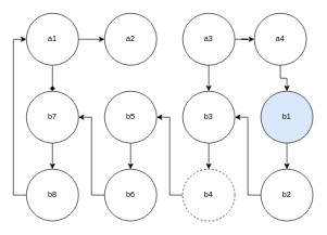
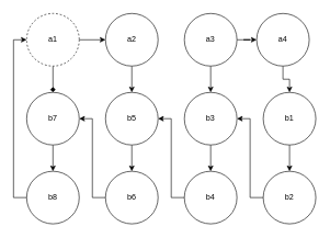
  <mxCell id="0" />
  <mxCell id="1" parent="0" />
  <mxCell id="2" style="edgeStyle=orthogonalEdgeStyle;rounded=0;orthogonalLoop=1;jettySize=auto;html=1;entryX=0;entryY=0.5;entryDx=0;entryDy=0;" edge="1" parent="1" source="4" target="6"><mxGeometry relative="1" as="geometry" /></mxCell>
  <mxCell id="3" style="edgeStyle=orthogonalEdgeStyle;rounded=0;orthogonalLoop=1;jettySize=auto;html=1;entryX=0.5;entryY=0;entryDx=0;entryDy=0;endArrow=diamond;" edge="1" parent="1" source="4" target="19"><mxGeometry relative="1" as="geometry" /></mxCell>
- <mxCell id="4" value="a1" style="ellipse;whiteSpace=wrap;html=1;aspect=fixed;" vertex="1" parent="1"><mxGeometry x="40" y="20" width="80" height="80" as="geometry" /></mxCell>
+ <mxCell id="4" value="a1" style="ellipse;whiteSpace=wrap;html=1;aspect=fixed;dashed=1;" vertex="1" parent="1"><mxGeometry x="40" y="20" width="80" height="80" as="geometry" /></mxCell>
+ <mxCell id="5" style="edgeStyle=orthogonalEdgeStyle;rounded=0;orthogonalLoop=1;jettySize=auto;html=1;entryX=0.5;entryY=0;entryDx=0;entryDy=0;" edge="1" parent="1" source="6" target="25"><mxGeometry relative="1" as="geometry" /></mxCell>
  <mxCell id="6" value="a2" style="ellipse;whiteSpace=wrap;html=1;aspect=fixed;" vertex="1" parent="1"><mxGeometry x="160" y="20" width="80" height="80" as="geometry" /></mxCell>
  <mxCell id="7" style="edgeStyle=orthogonalEdgeStyle;rounded=0;orthogonalLoop=1;jettySize=auto;html=1;entryX=0;entryY=0.5;entryDx=0;entryDy=0;" edge="1" parent="1" source="9" target="11"><mxGeometry relative="1" as="geometry" /></mxCell>
  <mxCell id="8" style="edgeStyle=orthogonalEdgeStyle;rounded=0;orthogonalLoop=1;jettySize=auto;html=1;entryX=0.5;entryY=0;entryDx=0;entryDy=0;" edge="1" parent="1" source="9" target="23"><mxGeometry relative="1" as="geometry" /></mxCell>
  <mxCell id="9" value="a3" style="ellipse;whiteSpace=wrap;html=1;aspect=fixed;" vertex="1" parent="1"><mxGeometry x="280" y="20" width="80" height="80" as="geometry" /></mxCell>
  <mxCell id="10" style="edgeStyle=orthogonalEdgeStyle;rounded=0;orthogonalLoop=1;jettySize=auto;html=1;entryX=0.5;entryY=0;entryDx=0;entryDy=0;" edge="1" parent="1" source="11" target="17"><mxGeometry relative="1" as="geometry" /></mxCell>
  <mxCell id="11" value="a4" style="ellipse;whiteSpace=wrap;html=1;aspect=fixed;" vertex="1" parent="1"><mxGeometry x="390" y="20" width="80" height="80" as="geometry" /></mxCell>
  <mxCell id="12" style="edgeStyle=orthogonalEdgeStyle;rounded=0;orthogonalLoop=1;jettySize=auto;html=1;entryX=1;entryY=0.5;entryDx=0;entryDy=0;" edge="1" parent="1" source="13" target="19"><mxGeometry relative="1" as="geometry" /></mxCell>
  <mxCell id="13" value="b6" style="ellipse;whiteSpace=wrap;html=1;aspect=fixed;" vertex="1" parent="1"><mxGeometry x="160" y="260" width="80" height="80" as="geometry" /></mxCell>
  <mxCell id="14" style="edgeStyle=orthogonalEdgeStyle;rounded=0;orthogonalLoop=1;jettySize=auto;html=1;entryX=1;entryY=0.5;entryDx=0;entryDy=0;" edge="1" parent="1" source="15" target="23"><mxGeometry relative="1" as="geometry" /></mxCell>
  <mxCell id="15" value="b2" style="ellipse;whiteSpace=wrap;html=1;aspect=fixed;" vertex="1" parent="1"><mxGeometry x="400" y="260" width="80" height="80" as="geometry" /></mxCell>
  <mxCell id="16" style="edgeStyle=orthogonalEdgeStyle;rounded=0;orthogonalLoop=1;jettySize=auto;html=1;" edge="1" parent="1" source="17" target="15"><mxGeometry relative="1" as="geometry" /></mxCell>
- <mxCell id="17" value="b1" style="ellipse;whiteSpace=wrap;html=1;aspect=fixed;fillColor=#dae8fc;" vertex="1" parent="1"><mxGeometry x="400" y="140" width="80" height="80" as="geometry" /></mxCell>
+ <mxCell id="17" value="b1" style="ellipse;whiteSpace=wrap;html=1;aspect=fixed;" vertex="1" parent="1"><mxGeometry x="400" y="140" width="80" height="80" as="geometry" /></mxCell>
  <mxCell id="18" style="edgeStyle=orthogonalEdgeStyle;rounded=0;orthogonalLoop=1;jettySize=auto;html=1;entryX=0.5;entryY=0;entryDx=0;entryDy=0;" edge="1" parent="1" source="19" target="21"><mxGeometry relative="1" as="geometry" /></mxCell>
  <mxCell id="19" value="b7" style="ellipse;whiteSpace=wrap;html=1;aspect=fixed;" vertex="1" parent="1"><mxGeometry x="40" y="140" width="80" height="80" as="geometry" /></mxCell>
  <mxCell id="20" style="edgeStyle=orthogonalEdgeStyle;rounded=0;orthogonalLoop=1;jettySize=auto;html=1;entryX=0;entryY=0.5;entryDx=0;entryDy=0;" edge="1" parent="1" source="21" target="4"><mxGeometry relative="1" as="geometry"><Array as="points"><mxPoint x="20" y="300" /><mxPoint x="20" y="60" /></Array></mxGeometry></mxCell>
  <mxCell id="21" value="b8" style="ellipse;whiteSpace=wrap;html=1;aspect=fixed;" vertex="1" parent="1"><mxGeometry x="40" y="260" width="80" height="80" as="geometry" /></mxCell>
  <mxCell id="22" style="edgeStyle=orthogonalEdgeStyle;rounded=0;orthogonalLoop=1;jettySize=auto;html=1;entryX=0.5;entryY=0;entryDx=0;entryDy=0;" edge="1" parent="1" source="23" target="27"><mxGeometry relative="1" as="geometry" /></mxCell>
  <mxCell id="23" value="b3" style="ellipse;whiteSpace=wrap;html=1;aspect=fixed;" vertex="1" parent="1"><mxGeometry x="280" y="140" width="80" height="80" as="geometry" /></mxCell>
  <mxCell id="24" style="edgeStyle=orthogonalEdgeStyle;rounded=0;orthogonalLoop=1;jettySize=auto;html=1;entryX=0.5;entryY=0;entryDx=0;entryDy=0;" edge="1" parent="1" source="25" target="13"><mxGeometry relative="1" as="geometry" /></mxCell>
  <mxCell id="25" value="b5" style="ellipse;whiteSpace=wrap;html=1;aspect=fixed;" vertex="1" parent="1"><mxGeometry x="160" y="140" width="80" height="80" as="geometry" /></mxCell>
  <mxCell id="26" style="edgeStyle=orthogonalEdgeStyle;rounded=0;orthogonalLoop=1;jettySize=auto;html=1;entryX=1;entryY=0.5;entryDx=0;entryDy=0;" edge="1" parent="1" source="27" target="25"><mxGeometry relative="1" as="geometry" /></mxCell>
- <mxCell id="27" value="b4" style="ellipse;whiteSpace=wrap;html=1;aspect=fixed;dashed=1;" vertex="1" parent="1"><mxGeometry x="280" y="260" width="80" height="80" as="geometry" /></mxCell>
+ <mxCell id="27" value="b4" style="ellipse;whiteSpace=wrap;html=1;aspect=fixed;" vertex="1" parent="1"><mxGeometry x="280" y="260" width="80" height="80" as="geometry" /></mxCell>
